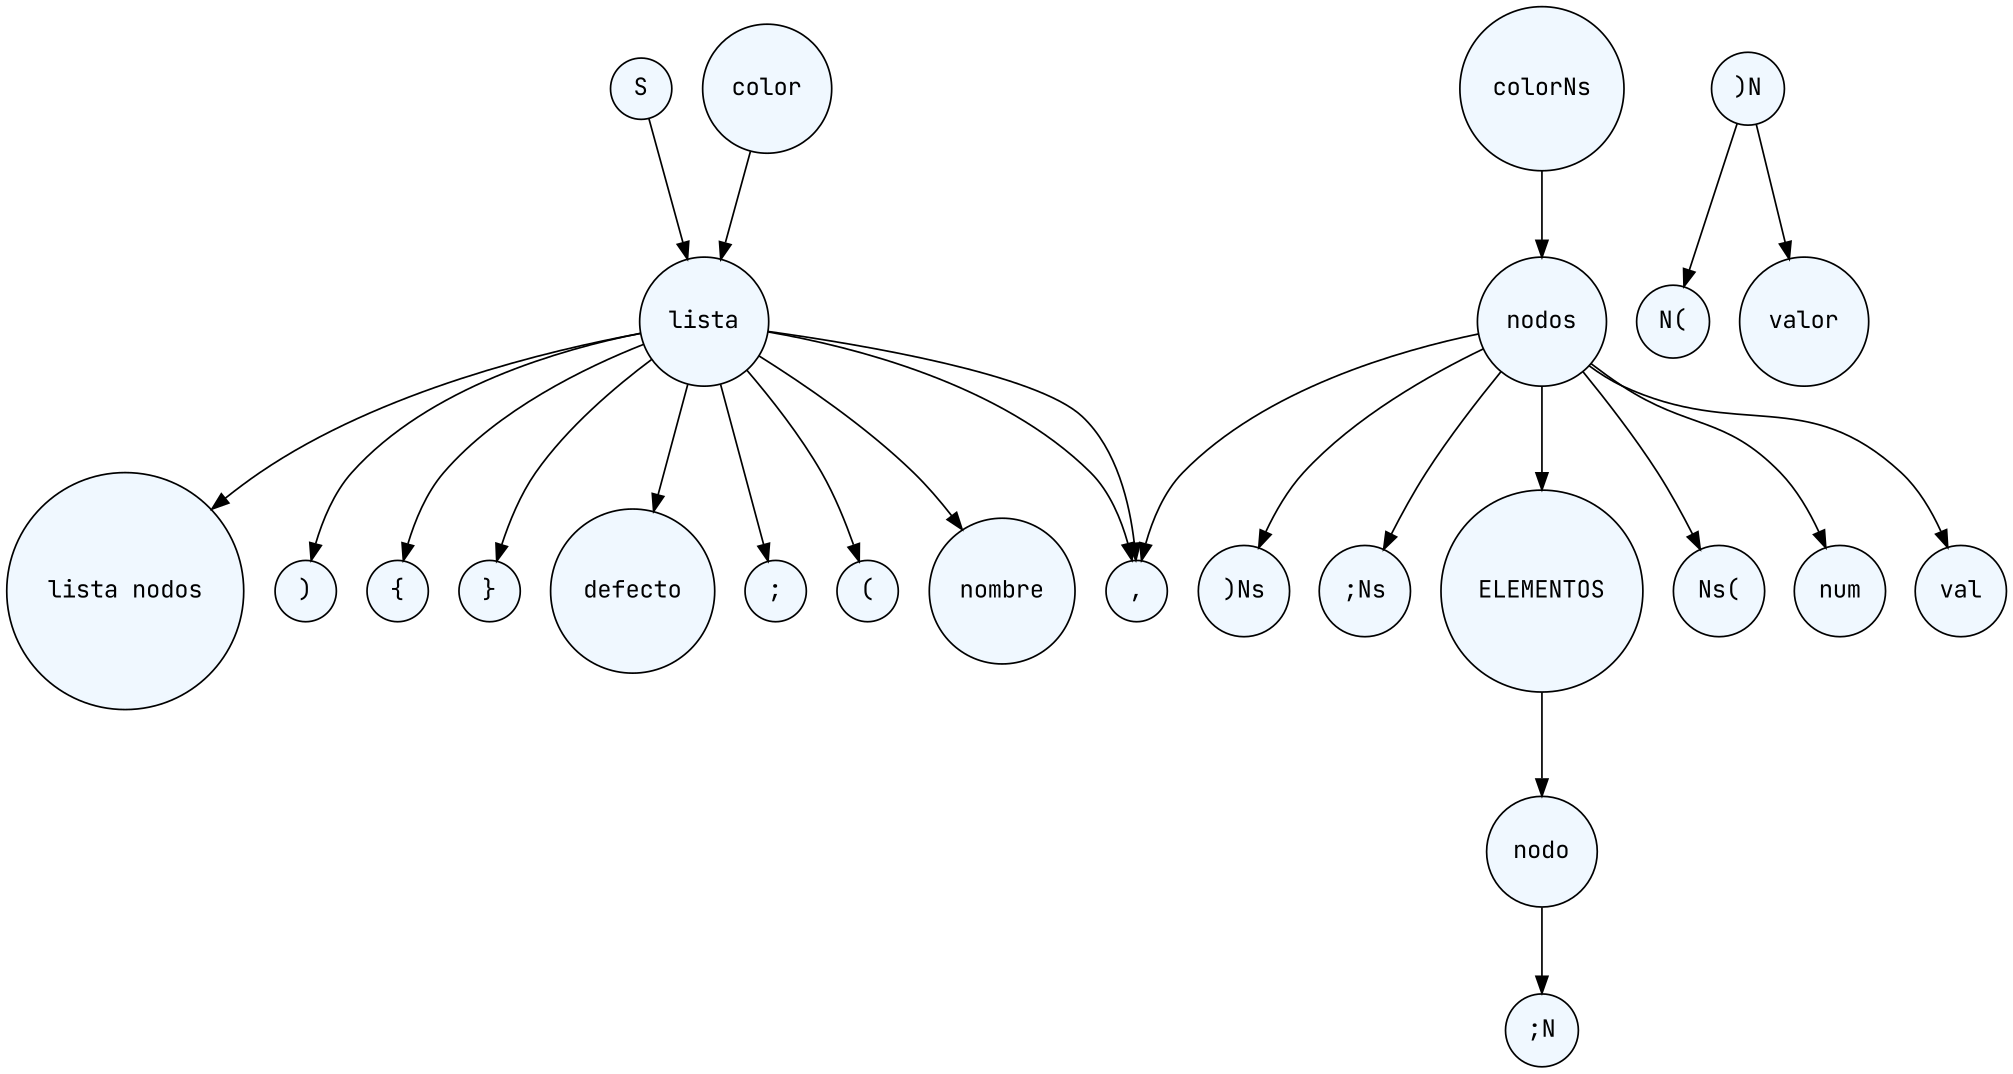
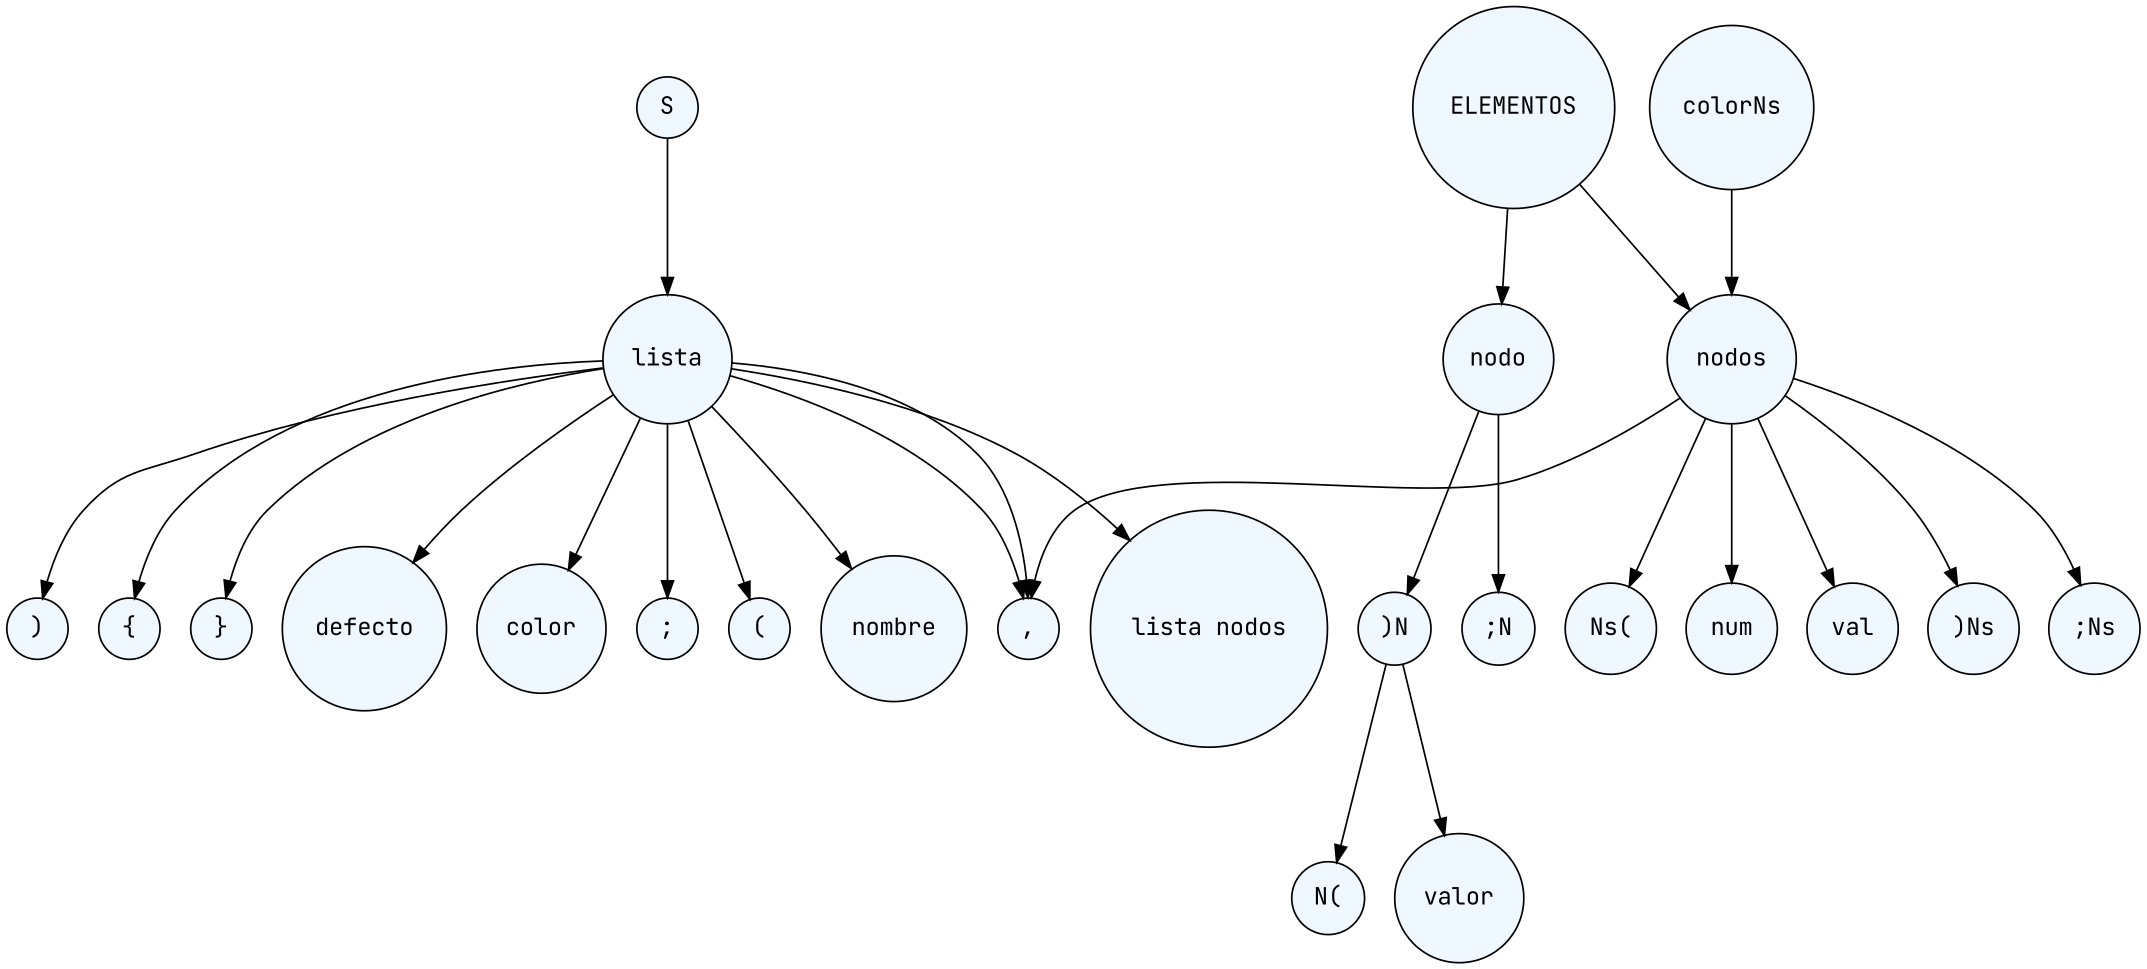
  digraph {
    fontname="JetBrains Mono"
    rankdir=same
    node [fillcolor=Aliceblue fontname="JetBrains Mono" shape=circle style=filled]
    edge [fontname="JetBrains Mono"]
    S
    lista
    "("
    nombre
    ","
    n6 [label="lista nodos"]
    ")"
    "{"
    "}"
    defecto
    color
    ";"
    ELEMENTOS
    nodo
    nodos
    ")N"
    ";N"
    "Ns("
    num
    val
    ")Ns"
    ";Ns"
    "N("
    valor
    colorNs
    S -> lista [label=" "]
    lista -> "(" [label=" "]
    lista -> nombre [label=" "]
    lista -> "," [label=" "]
    lista -> "," [label=" "]
    lista -> n6 [label=" "]
    lista -> ")" [label=" "]
    lista -> "{" [label=" "]
    lista -> "}" [label=" "]
    lista -> defecto [label=" "]
-   color -> lista [label=" "]
+   lista -> color [label=" "]
    lista -> ";" [label=" "]
    ELEMENTOS -> nodo [label=" "]
-   nodos -> ELEMENTOS [label=" "]
+   ELEMENTOS -> nodos [label=" "]
+   nodo -> ")N" [label=" "]
    nodo -> ";N" [label=" "]
    nodos -> "," [label=" "]
    nodos -> "Ns(" [label=" "]
    nodos -> num [label=" "]
    nodos -> val [label=" "]
    nodos -> ")Ns" [label=" "]
    nodos -> ";Ns" [label=" "]
    ")N" -> "N(" [label=" "]
    ")N" -> valor [label=" "]
    colorNs -> nodos [label=" "]
  }
